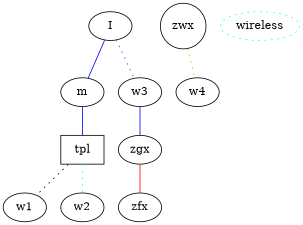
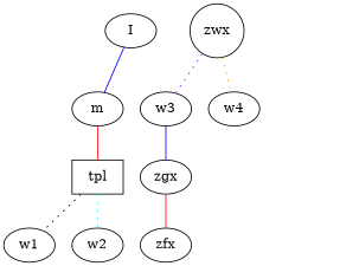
  graph {
    edge [color=blue]
    I
    m
    tpl [shape=box]
    w1
    w2
    zwx [shape=circle]
    w3
    w4
    zgx
    zfx
-   wireless [color=cyan style=dotted]
    I -- m
-   m -- tpl [headport="I:1"]
+   m -- tpl [color=red headport="I:1"]
    tpl -- w1 [style=dotted type=wireless color=""]
    tpl -- w2 [color=cyan style=dotted]
-   I -- w3 [color=purple style=dotted]
+   zwx -- w3 [color=purple style=dotted]
    zwx -- w4 [color=orange style=dotted]
    w3 -- zgx
    zgx -- zfx [color=red]
  }
